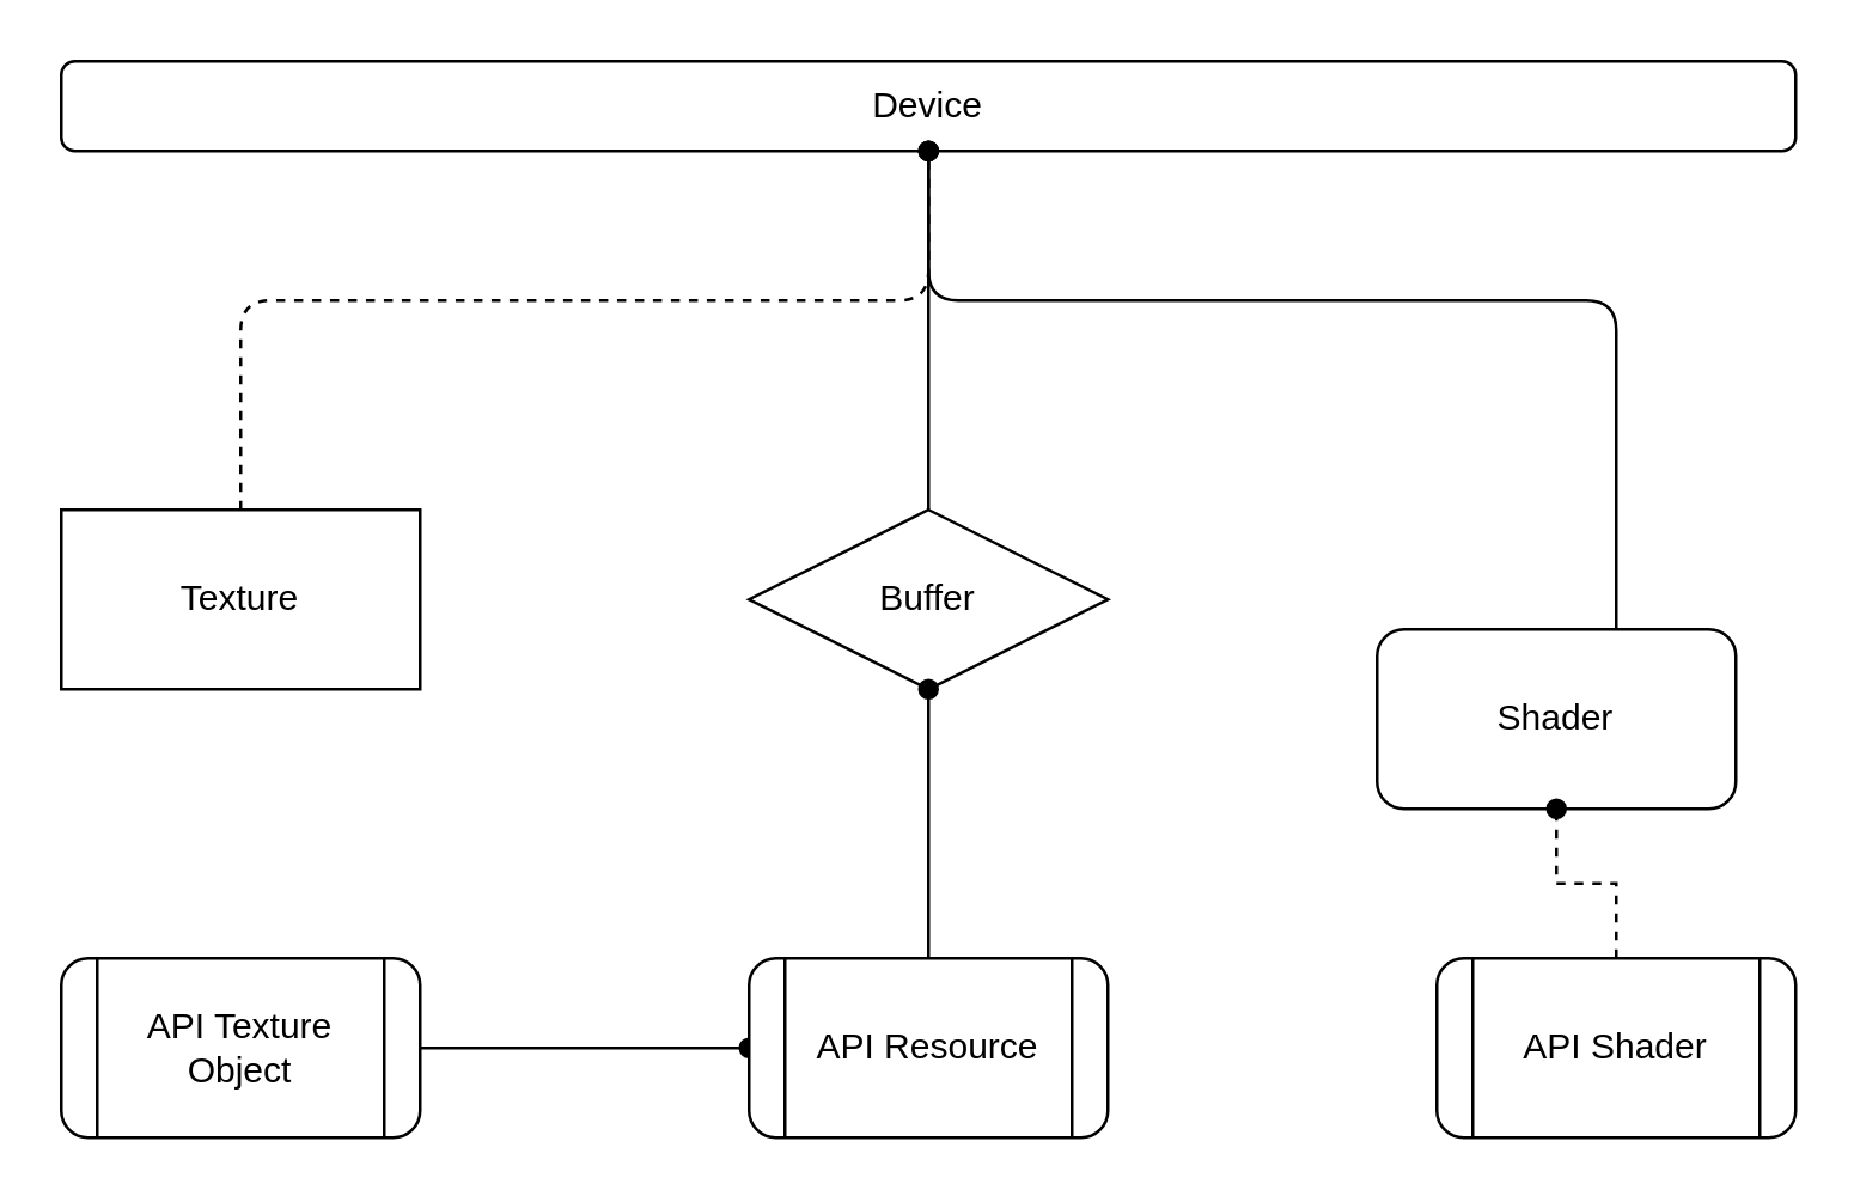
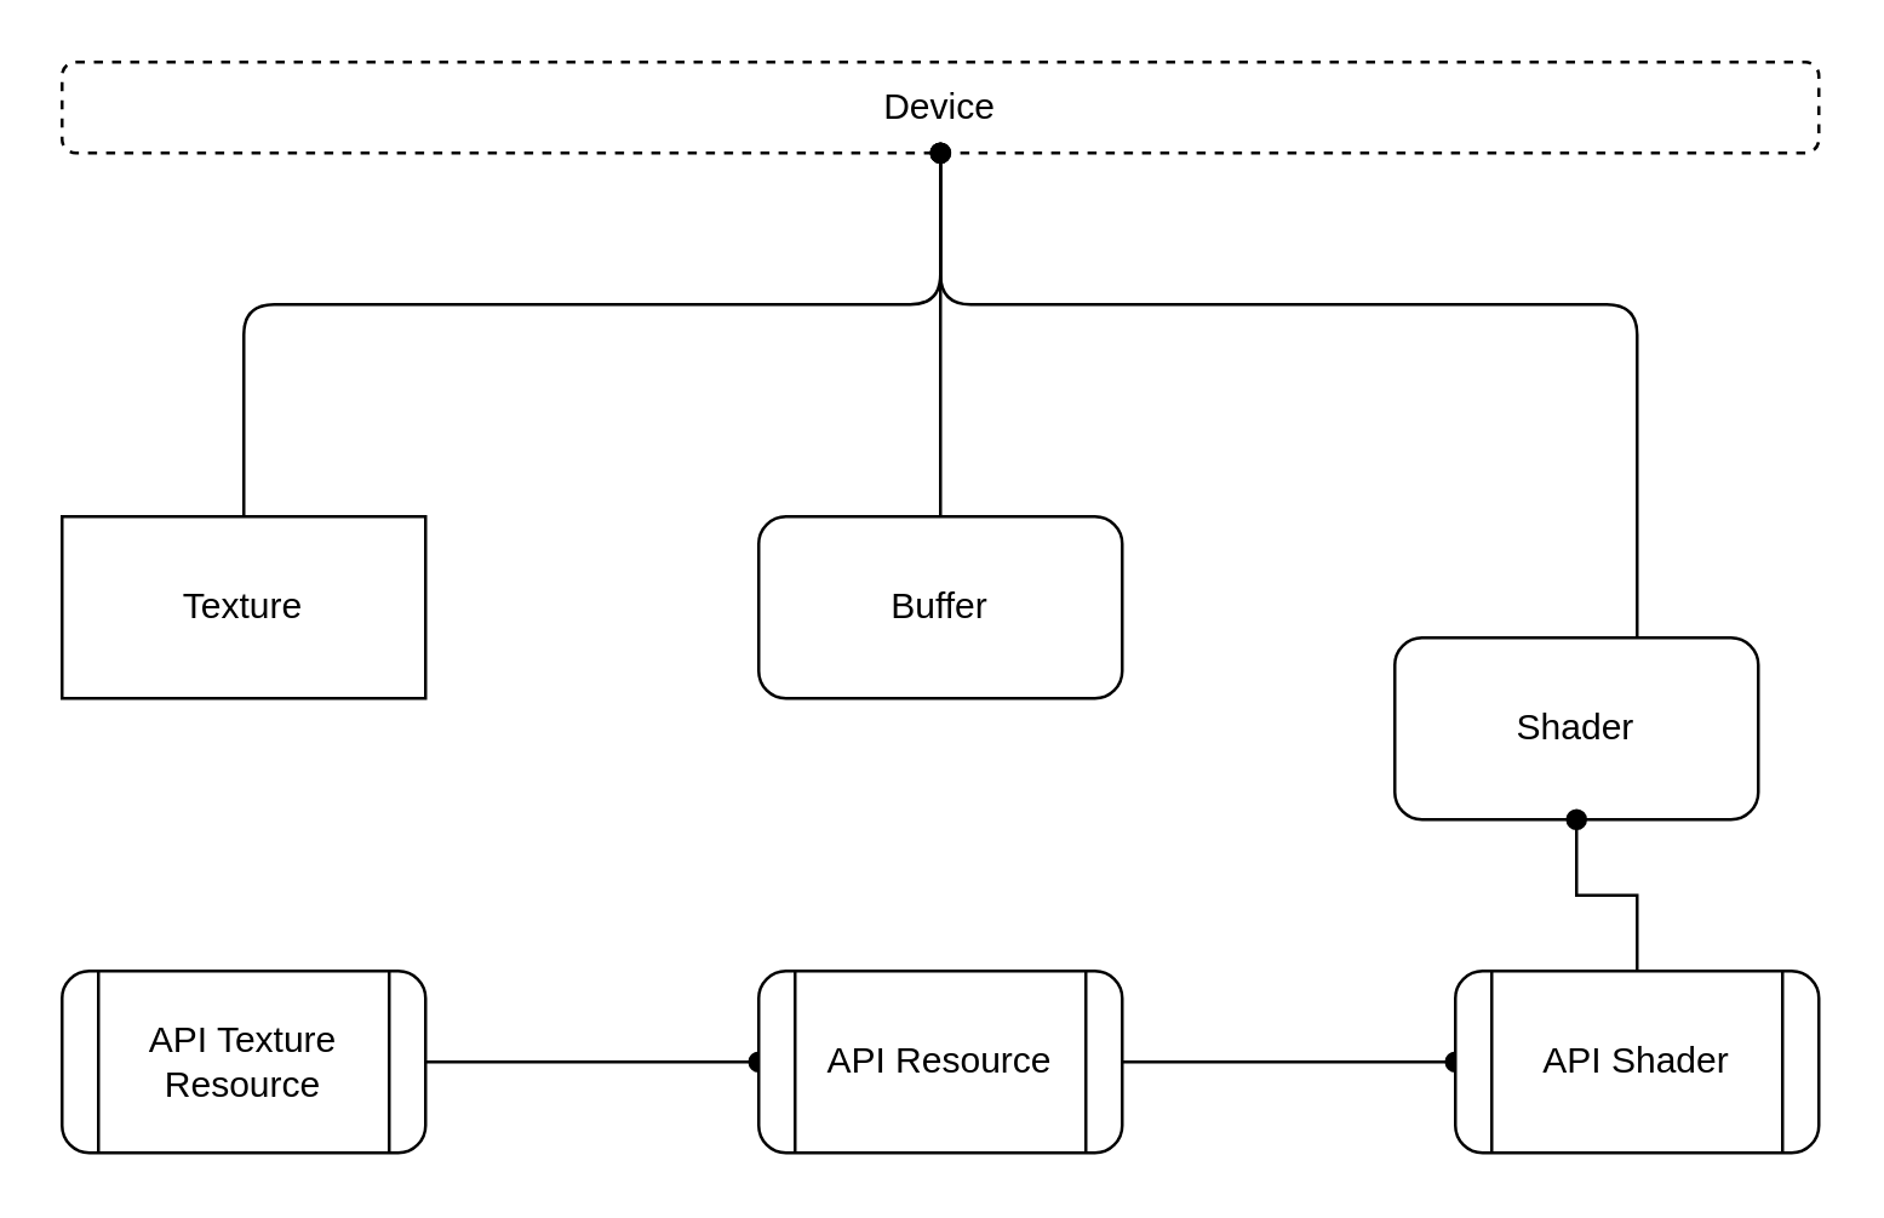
  <mxCell id="0" />
  <mxCell id="1" parent="0" />
- <mxCell id="2" value="Device" style="rounded=1;whiteSpace=wrap;html=1;strokeColor=default;align=center;verticalAlign=middle;fontFamily=Helvetica;fontSize=12;fontColor=default;fillColor=default;" parent="1" vertex="1"><mxGeometry x="20" y="20" width="580" height="30" as="geometry" /></mxCell>
+ <mxCell id="2" value="Device" style="rounded=1;whiteSpace=wrap;html=1;strokeColor=default;align=center;verticalAlign=middle;fontFamily=Helvetica;fontSize=12;fontColor=default;fillColor=default;dashed=1;" parent="1" vertex="1"><mxGeometry x="20" y="20" width="580" height="30" as="geometry" /></mxCell>
  <mxCell id="3" style="edgeStyle=orthogonalEdgeStyle;shape=connector;rounded=1;orthogonalLoop=1;jettySize=auto;html=1;entryX=0.5;entryY=1;entryDx=0;entryDy=0;labelBackgroundColor=default;strokeColor=default;align=center;verticalAlign=middle;fontFamily=Helvetica;fontSize=12;fontColor=default;endArrow=oval;endFill=1;" parent="1" source="4" target="2" edge="1"><mxGeometry relative="1" as="geometry" /></mxCell>
- <mxCell id="4" value="Buffer" style="rhombus;whiteSpace=wrap;html=1;strokeColor=default;align=center;verticalAlign=middle;fontFamily=Helvetica;fontSize=12;fontColor=default;fillColor=default;" parent="1" vertex="1"><mxGeometry x="250" y="170" width="120" height="60" as="geometry" /></mxCell>
+ <mxCell id="4" value="Buffer" style="rounded=1;whiteSpace=wrap;html=1;strokeColor=default;align=center;verticalAlign=middle;fontFamily=Helvetica;fontSize=12;fontColor=default;fillColor=default;" parent="1" vertex="1"><mxGeometry x="250" y="170" width="120" height="60" as="geometry" /></mxCell>
  <mxCell id="5" style="edgeStyle=orthogonalEdgeStyle;shape=connector;rounded=1;orthogonalLoop=1;jettySize=auto;html=1;entryX=0.5;entryY=1;entryDx=0;entryDy=0;labelBackgroundColor=default;strokeColor=default;align=center;verticalAlign=middle;fontFamily=Helvetica;fontSize=12;fontColor=default;endArrow=oval;endFill=1;" parent="1" source="6" target="2" edge="1"><mxGeometry relative="1" as="geometry"><Array as="points"><mxPoint x="540" y="100" /><mxPoint x="310" y="100" /></Array></mxGeometry></mxCell>
  <mxCell id="6" value="Shader" style="rounded=1;whiteSpace=wrap;html=1;strokeColor=default;align=center;verticalAlign=middle;fontFamily=Helvetica;fontSize=12;fontColor=default;fillColor=default;" parent="1" vertex="1"><mxGeometry x="460" y="210" width="120" height="60" as="geometry" /></mxCell>
- <mxCell id="7" style="edgeStyle=orthogonalEdgeStyle;rounded=1;orthogonalLoop=1;jettySize=auto;html=1;entryX=0.5;entryY=1;entryDx=0;entryDy=0;fontFamily=Helvetica;fontSize=12;fontColor=default;endArrow=oval;endFill=1;dashed=1;" parent="1" source="8" target="2" edge="1"><mxGeometry relative="1" as="geometry"><Array as="points"><mxPoint x="80" y="100" /><mxPoint x="310" y="100" /></Array></mxGeometry></mxCell>
+ <mxCell id="7" style="edgeStyle=orthogonalEdgeStyle;rounded=1;orthogonalLoop=1;jettySize=auto;html=1;entryX=0.5;entryY=1;entryDx=0;entryDy=0;fontFamily=Helvetica;fontSize=12;fontColor=default;endArrow=oval;endFill=1;" parent="1" source="8" target="2" edge="1"><mxGeometry relative="1" as="geometry"><Array as="points"><mxPoint x="80" y="100" /><mxPoint x="310" y="100" /></Array></mxGeometry></mxCell>
  <mxCell id="8" value="Texture" style="whiteSpace=wrap;html=1;strokeColor=default;align=center;verticalAlign=middle;fontFamily=Helvetica;fontSize=12;fontColor=default;fillColor=default;rounded=0;" parent="1" vertex="1"><mxGeometry x="20" y="170" width="120" height="60" as="geometry" /></mxCell>
  <mxCell id="9" style="edgeStyle=orthogonalEdgeStyle;rounded=0;orthogonalLoop=1;jettySize=auto;html=1;fontFamily=Helvetica;fontSize=12;fontColor=default;endArrow=oval;endFill=1;" parent="1" source="10" target="12" edge="1"><mxGeometry relative="1" as="geometry" /></mxCell>
- <mxCell id="10" value="API Texture Object" style="shape=process;whiteSpace=wrap;html=1;backgroundOutline=1;rounded=1;strokeColor=default;align=center;verticalAlign=middle;fontFamily=Helvetica;fontSize=12;fontColor=default;fillColor=default;" parent="1" vertex="1"><mxGeometry x="20" y="320" width="120" height="60" as="geometry" /></mxCell>
- <mxCell id="11" style="edgeStyle=orthogonalEdgeStyle;rounded=0;orthogonalLoop=1;jettySize=auto;html=1;entryX=0.5;entryY=1;entryDx=0;entryDy=0;fontFamily=Helvetica;fontSize=12;fontColor=default;endArrow=oval;endFill=1;" parent="1" source="12" target="4" edge="1"><mxGeometry relative="1" as="geometry" /></mxCell>
+ <mxCell id="10" value="API Texture Resource" style="shape=process;whiteSpace=wrap;html=1;backgroundOutline=1;rounded=1;strokeColor=default;align=center;verticalAlign=middle;fontFamily=Helvetica;fontSize=12;fontColor=default;fillColor=default;" parent="1" vertex="1"><mxGeometry x="20" y="320" width="120" height="60" as="geometry" /></mxCell>
+ <mxCell id="11" style="edgeStyle=orthogonalEdgeStyle;rounded=0;orthogonalLoop=1;jettySize=auto;html=1;fontFamily=Helvetica;fontSize=12;fontColor=default;endArrow=oval;endFill=1;" parent="1" source="12" target="14" edge="1"><mxGeometry relative="1" as="geometry" /></mxCell>
  <mxCell id="12" value="API Resource" style="shape=process;whiteSpace=wrap;html=1;backgroundOutline=1;rounded=1;strokeColor=default;align=center;verticalAlign=middle;fontFamily=Helvetica;fontSize=12;fontColor=default;fillColor=default;" parent="1" vertex="1"><mxGeometry x="250" y="320" width="120" height="60" as="geometry" /></mxCell>
- <mxCell id="13" style="edgeStyle=orthogonalEdgeStyle;rounded=0;orthogonalLoop=1;jettySize=auto;html=1;entryX=0.5;entryY=1;entryDx=0;entryDy=0;fontFamily=Helvetica;fontSize=12;fontColor=default;endArrow=oval;endFill=1;dashed=1;" parent="1" source="14" target="6" edge="1"><mxGeometry relative="1" as="geometry" /></mxCell>
+ <mxCell id="13" style="edgeStyle=orthogonalEdgeStyle;rounded=0;orthogonalLoop=1;jettySize=auto;html=1;entryX=0.5;entryY=1;entryDx=0;entryDy=0;fontFamily=Helvetica;fontSize=12;fontColor=default;endArrow=oval;endFill=1;" parent="1" source="14" target="6" edge="1"><mxGeometry relative="1" as="geometry" /></mxCell>
  <mxCell id="14" value="API Shader" style="shape=process;whiteSpace=wrap;html=1;backgroundOutline=1;rounded=1;strokeColor=default;align=center;verticalAlign=middle;fontFamily=Helvetica;fontSize=12;fontColor=default;fillColor=default;" parent="1" vertex="1"><mxGeometry x="480" y="320" width="120" height="60" as="geometry" /></mxCell>
